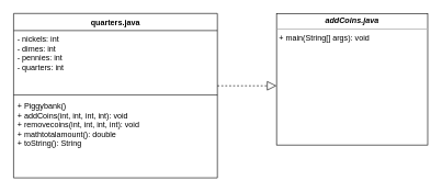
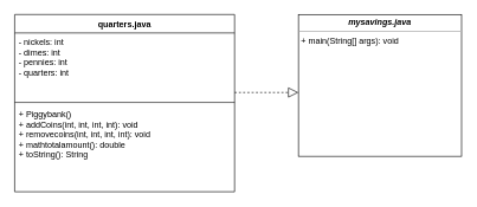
  <mxCell id="0" />
  <mxCell id="1" parent="0" />
  <mxCell id="2" value="quarters.java" style="swimlane;fontStyle=1;align=center;verticalAlign=top;childLayout=stackLayout;horizontal=1;startSize=26;horizontalStack=0;resizeParent=1;resizeParentMax=0;resizeLast=0;collapsible=1;marginBottom=0;" vertex="1" parent="1"><mxGeometry x="20" y="20" width="310" height="250" as="geometry" /></mxCell>
  <mxCell id="3" value="- nickels: int&#10;- dimes: int&#10;- pennies: int&#10;- quarters: int" style="text;strokeColor=none;fillColor=none;align=left;verticalAlign=top;spacingLeft=4;spacingRight=4;overflow=hidden;rotatable=0;points=[[0,0.5],[1,0.5]];portConstraint=eastwest;" vertex="1" parent="2"><mxGeometry y="26" width="310" height="94" as="geometry" /></mxCell>
  <mxCell id="4" value="" style="line;strokeWidth=1;fillColor=none;align=left;verticalAlign=middle;spacingTop=-1;spacingLeft=3;spacingRight=3;rotatable=0;labelPosition=right;points=[];portConstraint=eastwest;strokeColor=inherit;" vertex="1" parent="2"><mxGeometry y="120" width="310" height="8" as="geometry" /></mxCell>
  <mxCell id="5" value="+ Piggybank()&#10;+ addCoins(int, int, int, int): void&#10;+ removecoins(int, int, int, int): void&#10;+ mathtotalamount(): double&#10;+ toString(): String" style="text;strokeColor=none;fillColor=none;align=left;verticalAlign=top;spacingLeft=4;spacingRight=4;overflow=hidden;rotatable=0;points=[[0,0.5],[1,0.5]];portConstraint=eastwest;" vertex="1" parent="2"><mxGeometry y="128" width="310" height="122" as="geometry" /></mxCell>
- <mxCell id="6" value="&lt;p style=&quot;margin:0px;margin-top:4px;text-align:center;&quot;&gt;&lt;i&gt;&lt;b&gt;addCoins.java&lt;/b&gt;&lt;/i&gt;&lt;/p&gt;&lt;hr size=&quot;1&quot;&gt;&lt;p style=&quot;margin:0px;margin-left:4px;&quot;&gt;&lt;/p&gt;&lt;p style=&quot;margin:0px;margin-left:4px;&quot;&gt;+ main(String[] args): void&lt;/p&gt;&lt;p style=&quot;margin:0px;margin-left:4px;&quot;&gt;&lt;br&gt;&lt;/p&gt;" style="verticalAlign=top;align=left;overflow=fill;fontSize=12;fontFamily=Helvetica;html=1;" vertex="1" parent="1"><mxGeometry x="420" y="20" width="230" height="200" as="geometry" /></mxCell>
+ <mxCell id="6" value="&lt;p style=&quot;margin:0px;margin-top:4px;text-align:center;&quot;&gt;&lt;i&gt;&lt;b&gt;mysavings.java&lt;/b&gt;&lt;/i&gt;&lt;/p&gt;&lt;hr size=&quot;1&quot;&gt;&lt;p style=&quot;margin:0px;margin-left:4px;&quot;&gt;&lt;/p&gt;&lt;p style=&quot;margin:0px;margin-left:4px;&quot;&gt;+ main(String[] args): void&lt;/p&gt;&lt;p style=&quot;margin:0px;margin-left:4px;&quot;&gt;&lt;br&gt;&lt;/p&gt;" style="verticalAlign=top;align=left;overflow=fill;fontSize=12;fontFamily=Helvetica;html=1;" vertex="1" parent="1"><mxGeometry x="420" y="20" width="230" height="200" as="geometry" /></mxCell>
  <mxCell id="7" value="" style="endArrow=block;dashed=1;endFill=0;endSize=12;html=1;rounded=0;" edge="1" parent="1"><mxGeometry width="160" relative="1" as="geometry"><mxPoint x="330" y="130" as="sourcePoint" /><mxPoint x="420" y="130" as="targetPoint" /></mxGeometry></mxCell>
